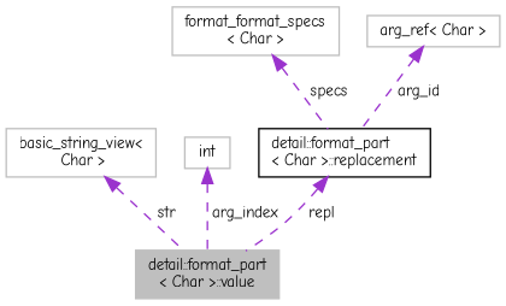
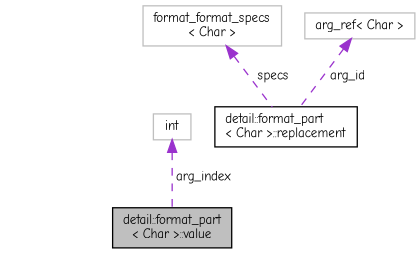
  digraph {
    fontname="Comic Neue"
    node [color=grey75 fillcolor=white fontname="Comic Neue" fontsize=10 shape=record style=filled]
    edge [color=darkorchid3 dir=back fontname="Comic Neue" fontsize=10 labelfontname=Helvetica labelfontsize=10 style=dashed]
-   n1 [fillcolor=grey75 fontcolor=black height=0.2 label="detail::format_part\l\< Char \>::value" width=0.4]
-   n2 [height=0.2 label="basic_string_view\<\l Char \>" width=0.4]
+   n1 [color=black fillcolor=grey75 fontcolor=black height=0.2 label="detail::format_part\l\< Char \>::value" width=0.4]
    n3 [height=0.2 label=int width=0.4]
    n4 [color=black height=0.2 label="detail::format_part\l\< Char \>::replacement" width=0.4]
    n5 [height=0.2 label="format_format_specs\l\< Char \>" width=0.4]
    n6 [height=0.2 label="arg_ref\< Char \>" width=0.4]
-   n2 -> n1 [label=" str"]
    n3 -> n1 [label=" arg_index"]
-   n4 -> n1 [label=" repl"]
    n5 -> n4 [label=" specs"]
    n6 -> n4 [label=" arg_id"]
  }
